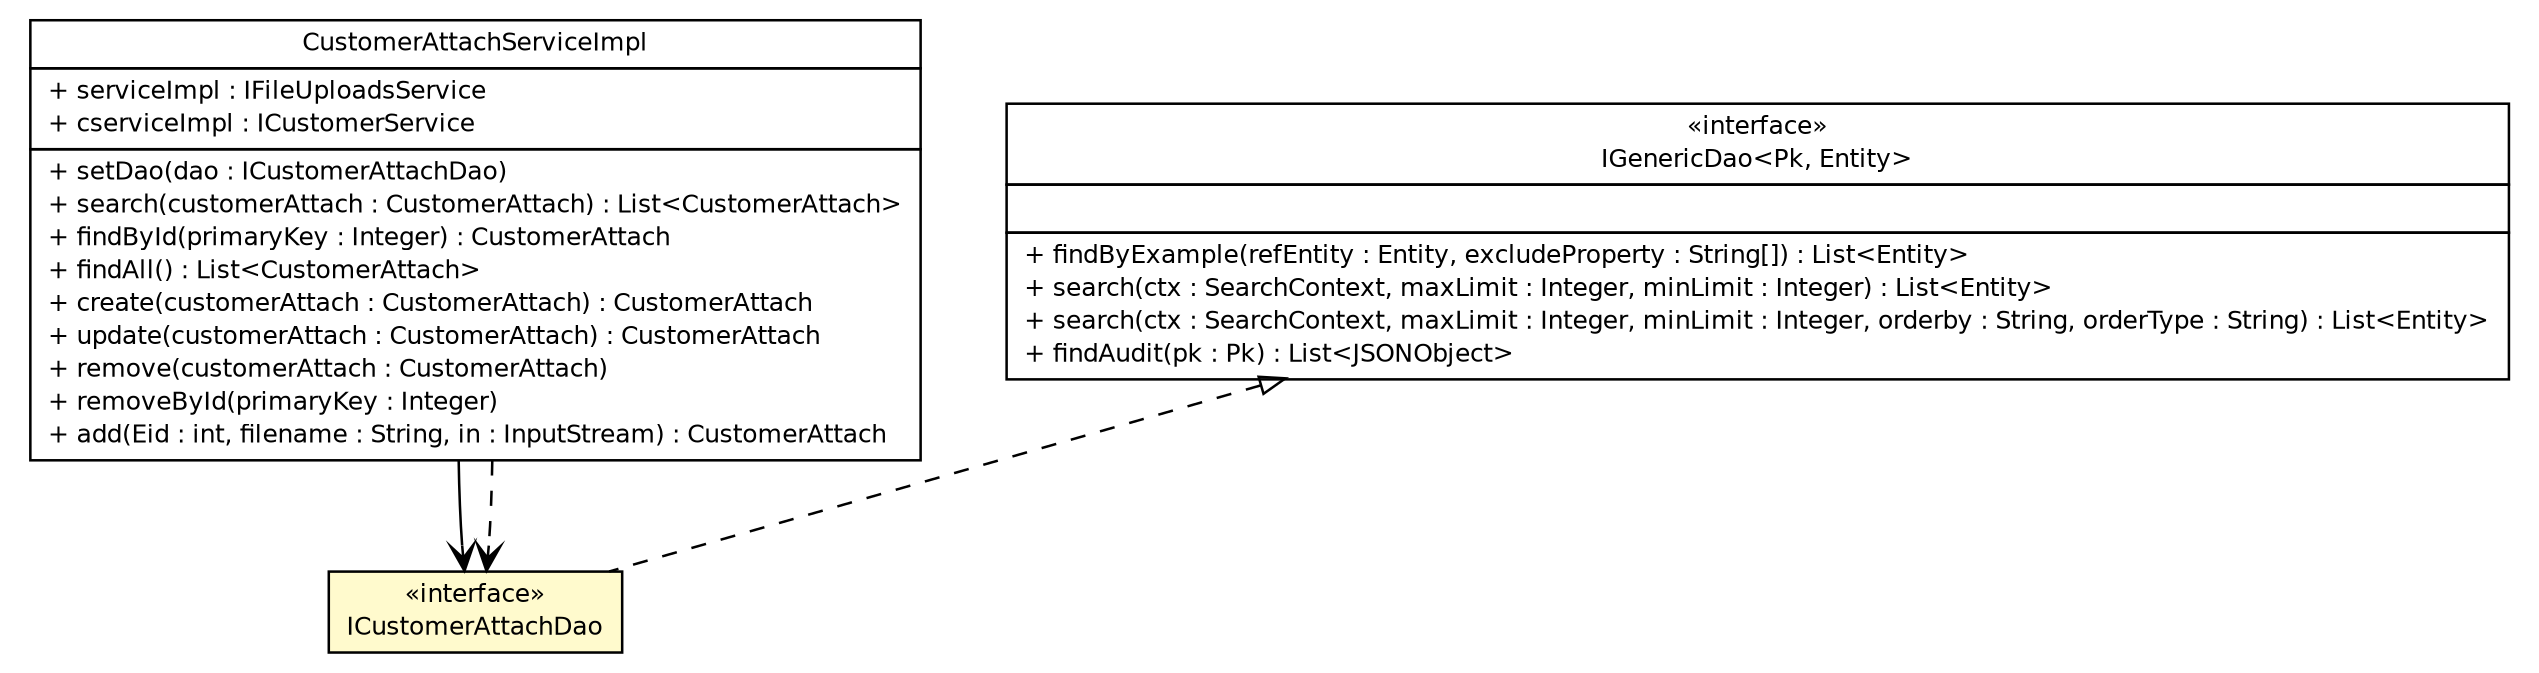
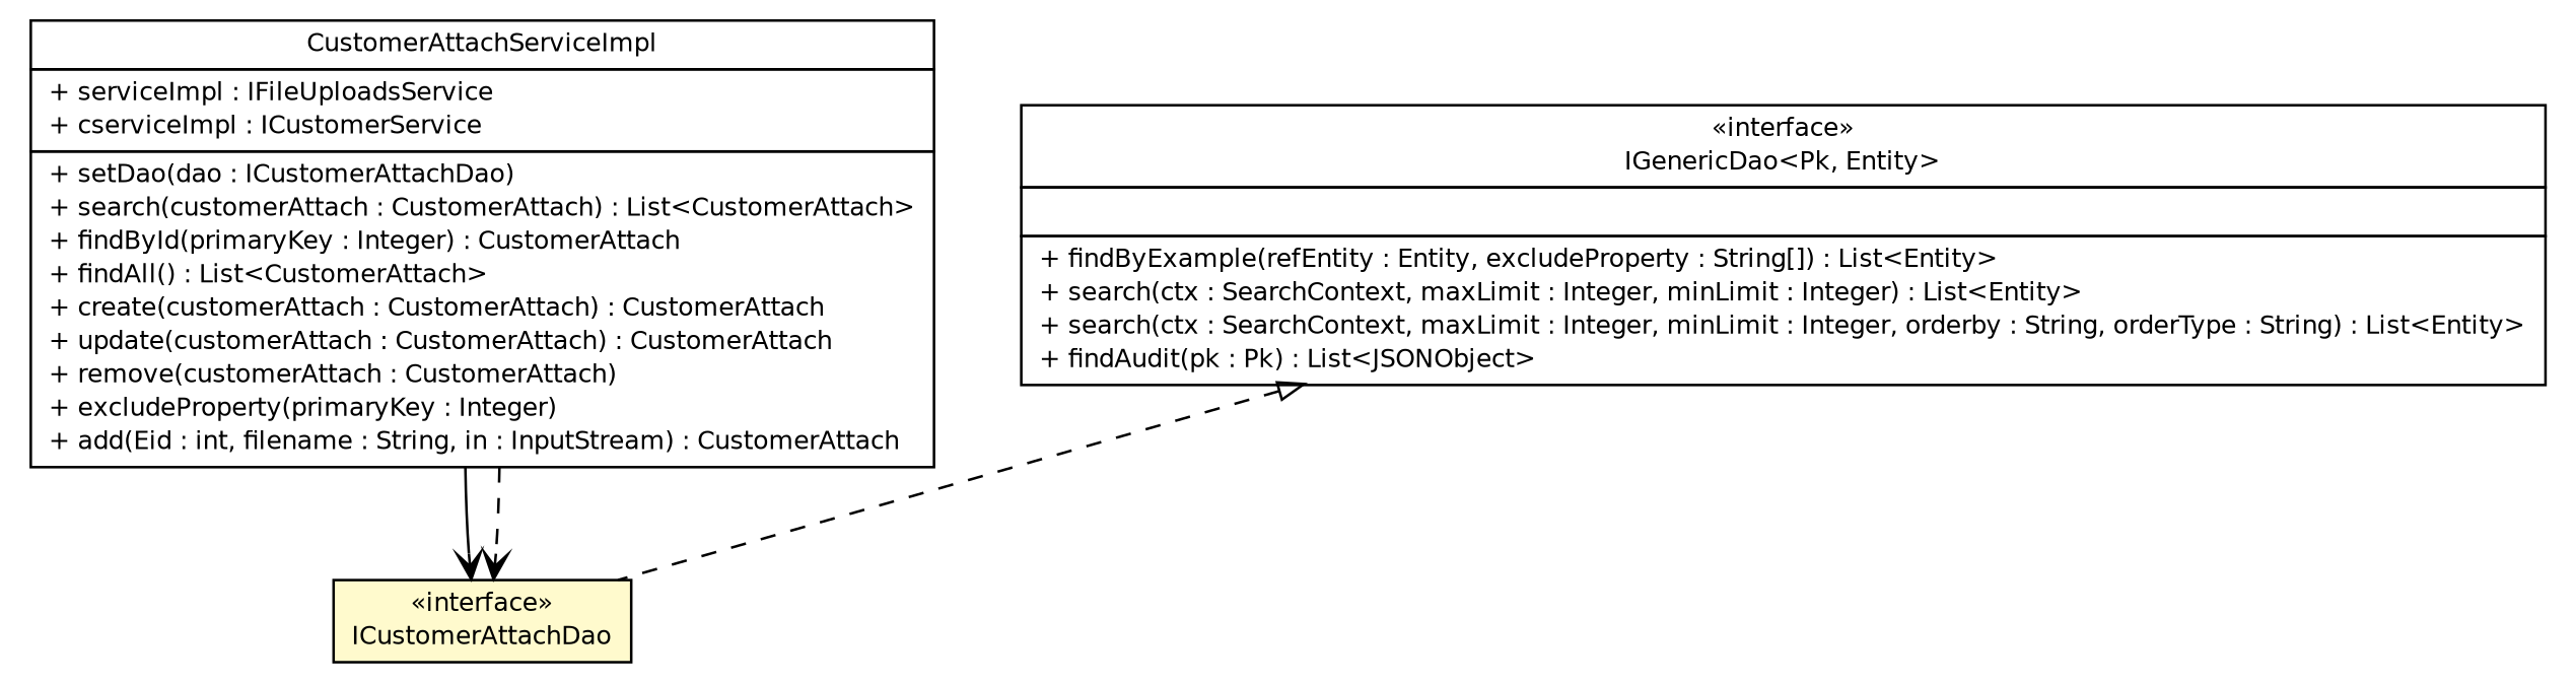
  digraph {
    nodesep=0.25
    rankdir=TB
    ranksep=0.5
    node [fontcolor=black fontname=Helvetica fontsize=10.0 shape=plaintext]
    edge [arrowhead=open color=black fontcolor=black fontname=Helvetica fontsize=10.0 headport=p labelfontname=Helvetica labelfontsize=10 tailport=p style=dashed]
-   n1 [label=<<table title="com.inn.headstartdemo.service.impl.CustomerAttachServiceImpl" border="0" cellborder="1" cellspacing="0" cellpadding="2" port="p" href="../service/impl/CustomerAttachServiceImpl.html"> 		<tr><td><table border="0" cellspacing="0" cellpadding="1"> <tr><td align="center" balign="center"> CustomerAttachServiceImpl </td></tr> 		</table></td></tr> 		<tr><td><table border="0" cellspacing="0" cellpadding="1"> <tr><td align="left" balign="left"> + serviceImpl : IFileUploadsService </td></tr> <tr><td align="left" balign="left"> + cserviceImpl : ICustomerService </td></tr> 		</table></td></tr> 		<tr><td><table border="0" cellspacing="0" cellpadding="1"> <tr><td align="left" balign="left"> + setDao(dao : ICustomerAttachDao) </td></tr> <tr><td align="left" balign="left"> + search(customerAttach : CustomerAttach) : List&lt;CustomerAttach&gt; </td></tr> <tr><td align="left" balign="left"> + findById(primaryKey : Integer) : CustomerAttach </td></tr> <tr><td align="left" balign="left"> + findAll() : List&lt;CustomerAttach&gt; </td></tr> <tr><td align="left" balign="left"> + create(customerAttach : CustomerAttach) : CustomerAttach </td></tr> <tr><td align="left" balign="left"> + update(customerAttach : CustomerAttach) : CustomerAttach </td></tr> <tr><td align="left" balign="left"> + remove(customerAttach : CustomerAttach) </td></tr> <tr><td align="left" balign="left"> + removeById(primaryKey : Integer) </td></tr> <tr><td align="left" balign="left"> + add(Eid : int, filename : String, in : InputStream) : CustomerAttach </td></tr> 		</table></td></tr> 		</table>>]
+   n1 [label=<<table title="com.inn.headstartdemo.service.impl.CustomerAttachServiceImpl" border="0" cellborder="1" cellspacing="0" cellpadding="2" port="p" href="../service/impl/CustomerAttachServiceImpl.html"> 		<tr><td><table border="0" cellspacing="0" cellpadding="1"> <tr><td align="center" balign="center"> CustomerAttachServiceImpl </td></tr> 		</table></td></tr> 		<tr><td><table border="0" cellspacing="0" cellpadding="1"> <tr><td align="left" balign="left"> + serviceImpl : IFileUploadsService </td></tr> <tr><td align="left" balign="left"> + cserviceImpl : ICustomerService </td></tr> 		</table></td></tr> 		<tr><td><table border="0" cellspacing="0" cellpadding="1"> <tr><td align="left" balign="left"> + setDao(dao : ICustomerAttachDao) </td></tr> <tr><td align="left" balign="left"> + search(customerAttach : CustomerAttach) : List&lt;CustomerAttach&gt; </td></tr> <tr><td align="left" balign="left"> + findById(primaryKey : Integer) : CustomerAttach </td></tr> <tr><td align="left" balign="left"> + findAll() : List&lt;CustomerAttach&gt; </td></tr> <tr><td align="left" balign="left"> + create(customerAttach : CustomerAttach) : CustomerAttach </td></tr> <tr><td align="left" balign="left"> + update(customerAttach : CustomerAttach) : CustomerAttach </td></tr> <tr><td align="left" balign="left"> + remove(customerAttach : CustomerAttach) </td></tr> <tr><td align="left" balign="left"> + excludeProperty(primaryKey : Integer) </td></tr> <tr><td align="left" balign="left"> + add(Eid : int, filename : String, in : InputStream) : CustomerAttach </td></tr> 		</table></td></tr> 		</table>>]
    n2 [label=<<table title="com.inn.headstartdemo.dao.ICustomerAttachDao" border="0" cellborder="1" cellspacing="0" cellpadding="2" port="p" bgcolor="lemonChiffon" href="./ICustomerAttachDao.html"> 		<tr><td><table border="0" cellspacing="0" cellpadding="1"> <tr><td align="center" balign="center"> &#171;interface&#187; </td></tr> <tr><td align="center" balign="center"> ICustomerAttachDao </td></tr> 		</table></td></tr> 		</table>>]
    n3 [label=<<table title="com.inn.headstartdemo.dao.generic.IGenericDao" border="0" cellborder="1" cellspacing="0" cellpadding="2" port="p" href="./generic/IGenericDao.html"> 		<tr><td><table border="0" cellspacing="0" cellpadding="1"> <tr><td align="center" balign="center"> &#171;interface&#187; </td></tr> <tr><td align="center" balign="center"> IGenericDao&lt;Pk, Entity&gt; </td></tr> 		</table></td></tr> 		<tr><td><table border="0" cellspacing="0" cellpadding="1"> <tr><td align="left" balign="left">  </td></tr> 		</table></td></tr> 		<tr><td><table border="0" cellspacing="0" cellpadding="1"> <tr><td align="left" balign="left"> + findByExample(refEntity : Entity, excludeProperty : String[]) : List&lt;Entity&gt; </td></tr> <tr><td align="left" balign="left"> + search(ctx : SearchContext, maxLimit : Integer, minLimit : Integer) : List&lt;Entity&gt; </td></tr> <tr><td align="left" balign="left"> + search(ctx : SearchContext, maxLimit : Integer, minLimit : Integer, orderby : String, orderType : String) : List&lt;Entity&gt; </td></tr> <tr><td align="left" balign="left"> + findAudit(pk : Pk) : List&lt;JSONObject&gt; </td></tr> 		</table></td></tr> 		</table>>]
    n1 -> n2 [style=""]
    n1 -> n2
    n3 -> n2 [arrowtail=empty dir=back fontsize=10 arrowhead="" color="" fontcolor=""]
  }
